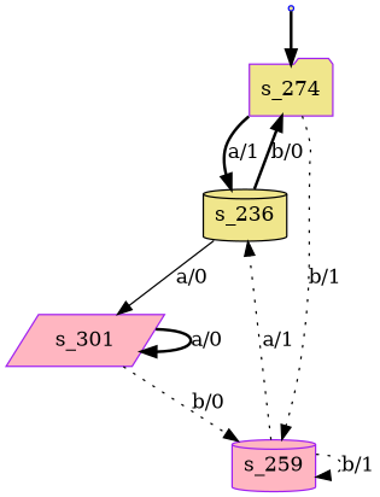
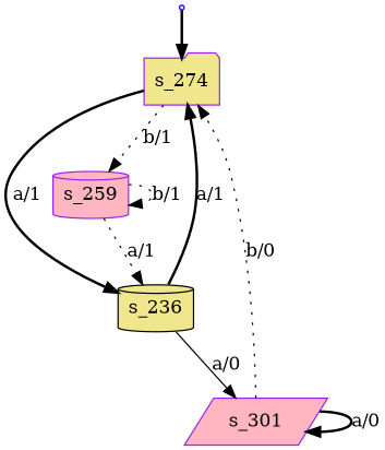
  digraph {
    node [color=purple fillcolor=khaki shape=cylinder style=filled]
    edge [style=bold]
    n1 [label=s_274 root=true shape=folder]
    n2 [color=black label=s_236]
    s_259 [fillcolor=lightpink]
    s_301 [fillcolor=lightpink shape=parallelogram]
    qi [color=blue shape=point]
    n1 -> n2 [label="a/1"]
    n1 -> s_259 [label="b/1" style=dotted]
-   n2 -> n1 [label="b/0"]
+   n2 -> n1 [label="a/1"]
    n2 -> s_301 [label="a/0" style=solid]
    s_259 -> n2 [label="a/1" style=dotted]
    s_259 -> s_259 [label="b/1" style=dotted]
-   s_301 -> s_259 [label="b/0" style=dotted]
+   s_301 -> n1 [label="b/0" style=dotted]
    s_301 -> s_301 [label="a/0"]
    qi -> n1
  }
